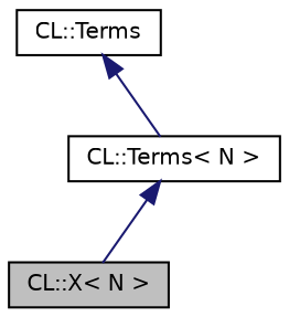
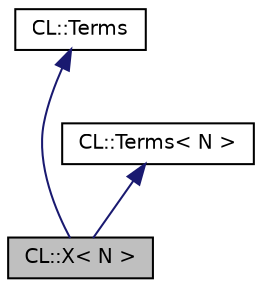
  digraph {
    node [color=black fillcolor=white fontname=Helvetica fontsize=10 shape=record style=filled]
    edge [color=midnightblue dir=back fontname=Helvetica fontsize=10 labelfontname=Helvetica labelfontsize=10 style=solid]
    n1 [fillcolor=grey75 fontcolor=black height=0.2 label="CL::X\< N \>" width=0.4]
    n2 [height=0.2 label="CL::Terms" width=0.4]
    n3 [height=0.2 label="CL::Terms\< N \>" width=0.4]
-   n2 -> n3
+   n2 -> n1
    n3 -> n1
  }
